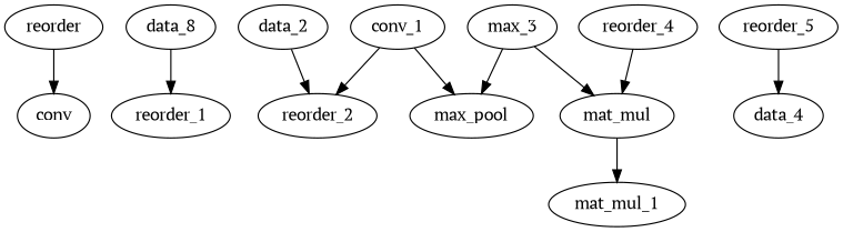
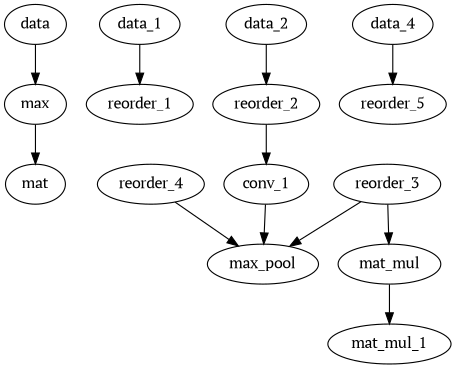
  digraph {
    fontname="PT Serif"
    node [fontname="PT Serif"]
    edge [fontname="PT Serif"]
-   n2 [label=reorder]
-   n3 [label=conv]
-   n4 [label=data_8]
+   n1 [label=data]
+   n2 [label=max]
+   n3 [label=mat]
+   n4 [label=data_1]
    n5 [label=reorder_1]
    n6 [label=conv_1]
    n7 [label=max_pool]
    n8 [label=data_2]
    n9 [label=reorder_2]
-   n10 [label=max_3]
+   n10 [label=reorder_3]
    n11 [label=mat_mul]
    n12 [label=mat_mul_1]
    n13 [label=reorder_4]
    n14 [label=data_4]
    n15 [label=reorder_5]
+   n1 -> n2
    n2 -> n3
    n4 -> n5
    n6 -> n7
    n8 -> n9
-   n6 -> n9
+   n9 -> n6
    n10 -> n7
    n10 -> n11
    n11 -> n12
-   n13 -> n11
-   n15 -> n14
+   n13 -> n7
+   n14 -> n15
  }
